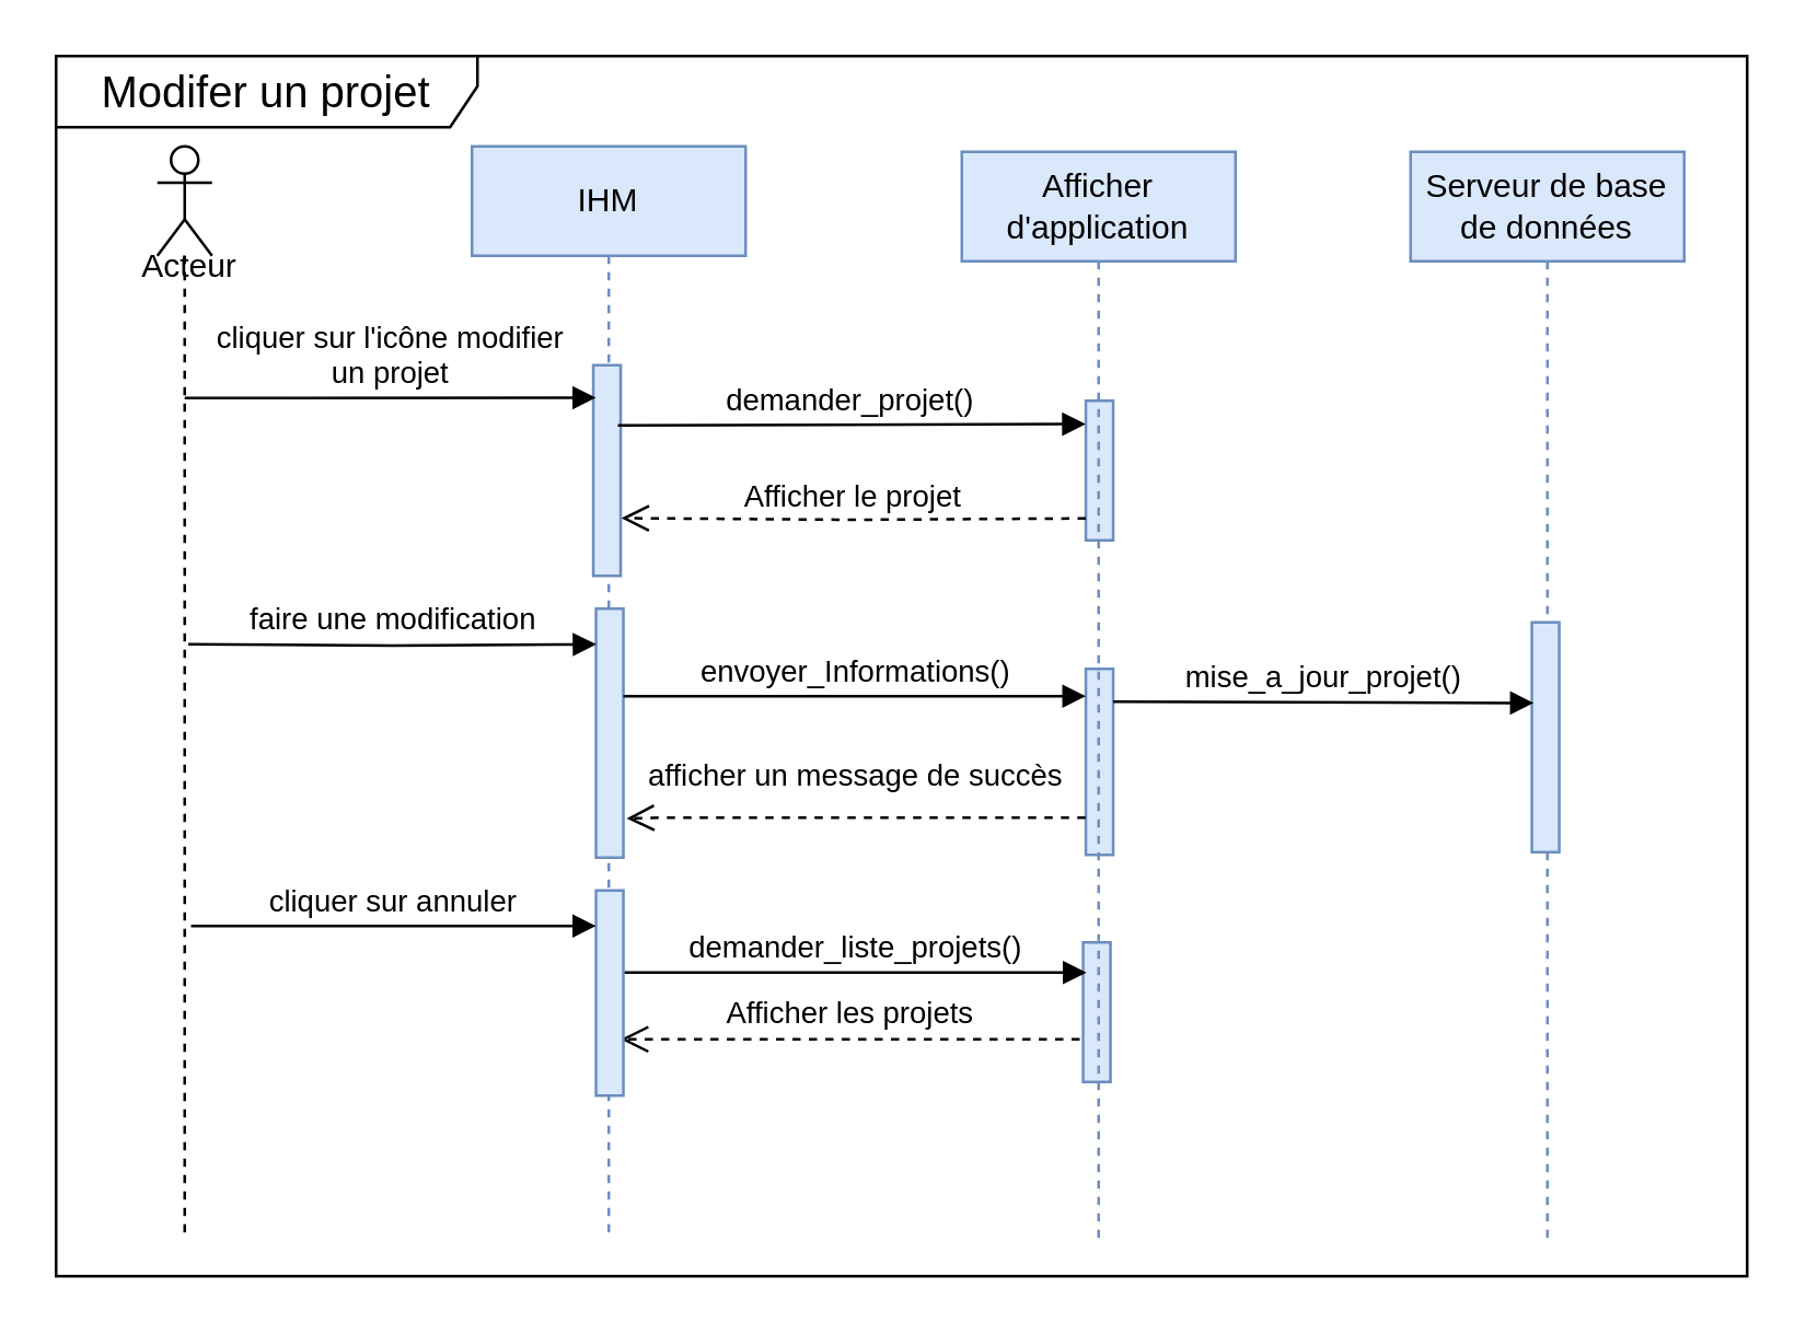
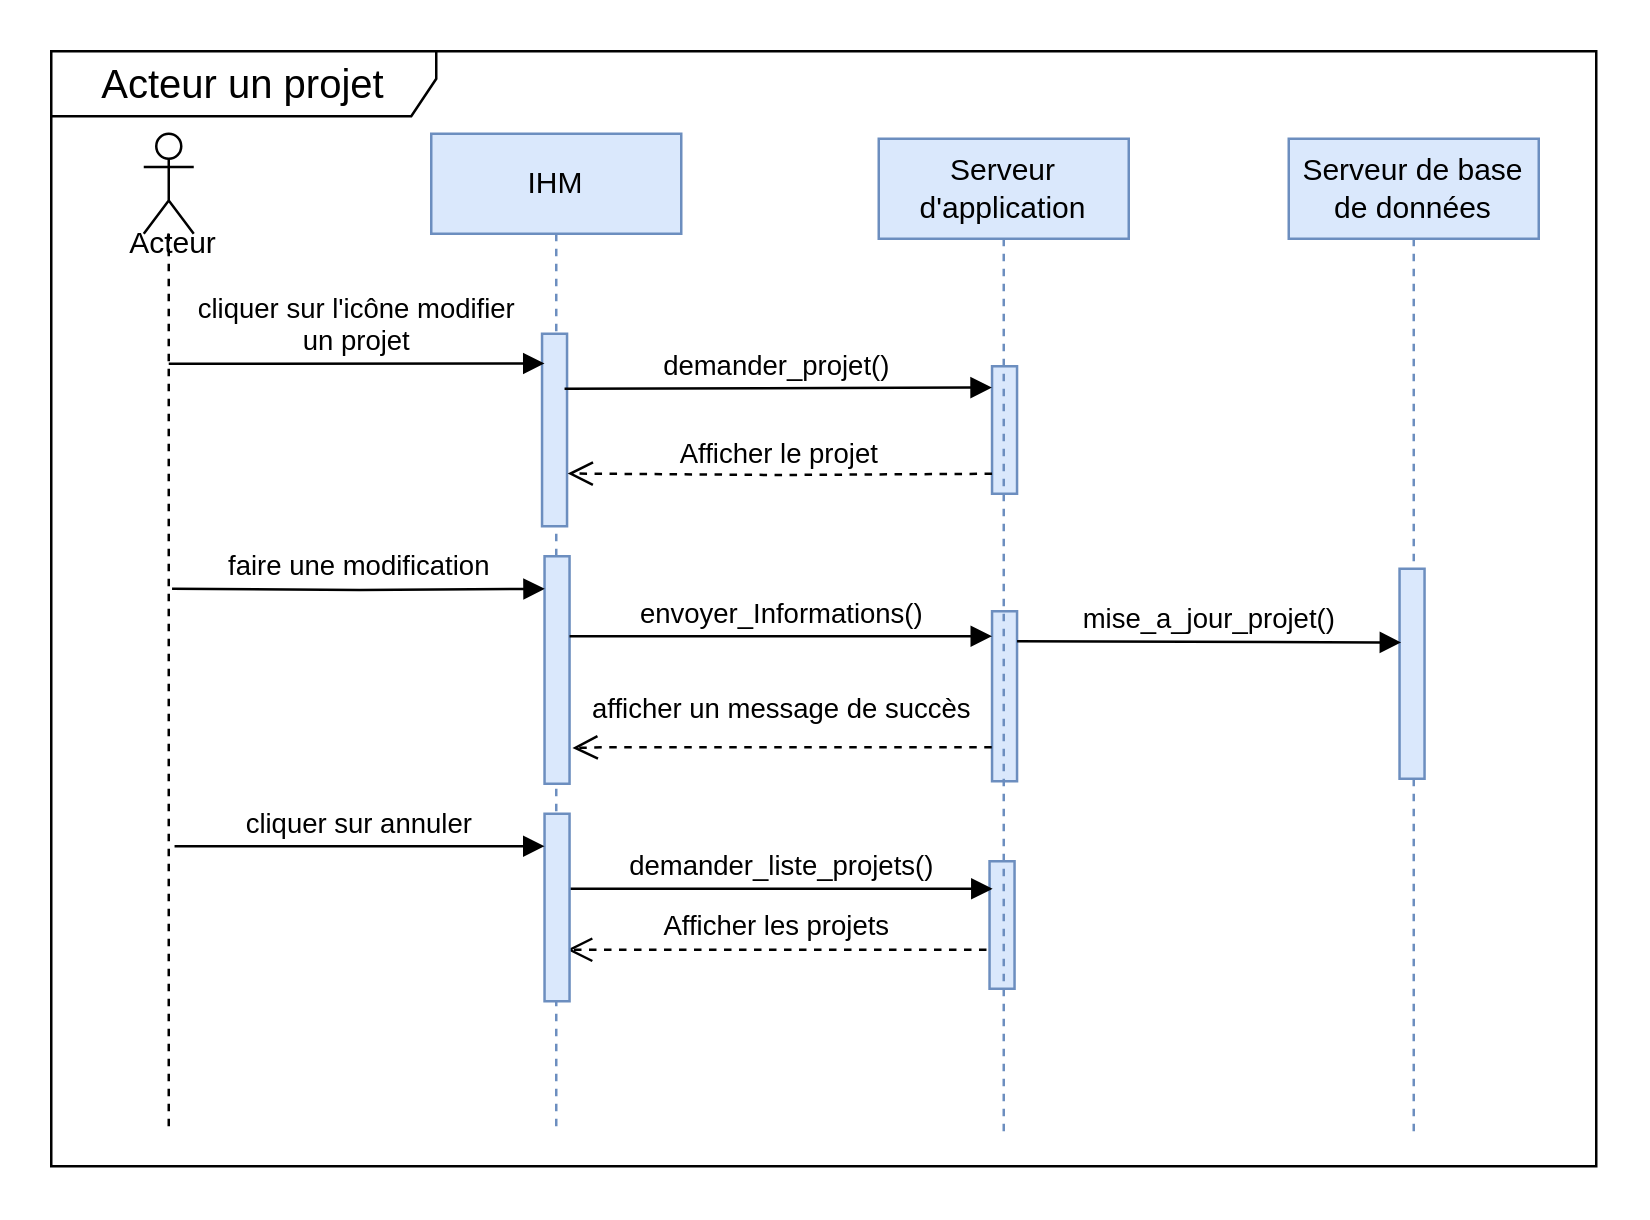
  <mxCell id="0" />
  <mxCell id="1" parent="0" />
- <mxCell id="2" value="Modifer un projet" style="shape=umlFrame;whiteSpace=wrap;html=1;fontSize=16;width=154;height=26;" parent="1" vertex="1"><mxGeometry x="20" y="20" width="618" height="446" as="geometry" /></mxCell>
+ <mxCell id="2" value="Acteur un projet" style="shape=umlFrame;whiteSpace=wrap;html=1;fontSize=16;width=154;height=26;" parent="1" vertex="1"><mxGeometry x="20" y="20" width="618" height="446" as="geometry" /></mxCell>
  <mxCell id="3" value="" style="shape=umlLifeline;participant=umlActor;perimeter=lifelinePerimeter;whiteSpace=wrap;html=1;container=1;collapsible=0;recursiveResize=0;verticalAlign=top;spacingTop=36;outlineConnect=0;" parent="1" vertex="1"><mxGeometry x="57" y="53" width="20" height="400" as="geometry" /></mxCell>
  <mxCell id="4" value="IHM" style="shape=umlLifeline;perimeter=lifelinePerimeter;whiteSpace=wrap;html=1;container=1;collapsible=0;recursiveResize=0;outlineConnect=0;fillColor=#dae8fc;strokeColor=#6c8ebf;" parent="1" vertex="1"><mxGeometry x="172" y="53" width="100" height="400" as="geometry" /></mxCell>
  <mxCell id="5" value="Serveur de base de données" style="shape=umlLifeline;perimeter=lifelinePerimeter;whiteSpace=wrap;html=1;container=1;collapsible=0;recursiveResize=0;outlineConnect=0;fillColor=#dae8fc;strokeColor=#6c8ebf;" parent="1" vertex="1"><mxGeometry x="515" y="55" width="100" height="400" as="geometry" /></mxCell>
  <mxCell id="6" value="" style="html=1;points=[];perimeter=orthogonalPerimeter;fillColor=#dae8fc;strokeColor=#6c8ebf;" parent="5" vertex="1"><mxGeometry x="-298.68" y="78" width="10" height="77" as="geometry" /></mxCell>
  <mxCell id="7" value="cliquer sur l'icône modifier &lt;br&gt;un projet" style="html=1;verticalAlign=bottom;endArrow=block;entryX=-0.001;entryY=0.167;rounded=0;edgeStyle=orthogonalEdgeStyle;entryDx=0;entryDy=0;entryPerimeter=0;" parent="5" edge="1"><mxGeometry relative="1" as="geometry"><mxPoint x="-447.998" y="90" as="sourcePoint" /><Array as="points"><mxPoint x="-415.68" y="90" /><mxPoint x="-415.68" y="90" /></Array><mxPoint x="-297.69" y="89.859" as="targetPoint" /></mxGeometry></mxCell>
  <mxCell id="8" value="" style="html=1;points=[];perimeter=orthogonalPerimeter;fillColor=#dae8fc;strokeColor=#6c8ebf;" parent="5" vertex="1"><mxGeometry x="-297.68" y="167" width="10" height="91" as="geometry" /></mxCell>
  <mxCell id="9" value="" style="html=1;points=[];perimeter=orthogonalPerimeter;fillColor=#dae8fc;strokeColor=#6c8ebf;" parent="5" vertex="1"><mxGeometry x="44.32" y="172" width="10" height="84" as="geometry" /></mxCell>
  <mxCell id="10" value="" style="html=1;points=[];perimeter=orthogonalPerimeter;fillColor=#dae8fc;strokeColor=#6c8ebf;" parent="5" vertex="1"><mxGeometry x="-118.68" y="91" width="10" height="51" as="geometry" /></mxCell>
  <mxCell id="11" value="demander_projet()" style="html=1;verticalAlign=bottom;endArrow=block;rounded=0;entryX=-0.008;entryY=0.167;entryDx=0;entryDy=0;entryPerimeter=0;edgeStyle=orthogonalEdgeStyle;" parent="5" target="10" edge="1"><mxGeometry width="80" relative="1" as="geometry"><mxPoint x="-289.68" y="100" as="sourcePoint" /><mxPoint x="-704.68" y="3" as="targetPoint" /><Array as="points"><mxPoint x="-290.68" y="100" /><mxPoint x="-204.68" y="100" /></Array></mxGeometry></mxCell>
  <mxCell id="12" value="Afficher le projet" style="html=1;verticalAlign=bottom;endArrow=open;dashed=1;endSize=8;rounded=0;edgeStyle=orthogonalEdgeStyle;entryX=1.025;entryY=0.726;entryDx=0;entryDy=0;entryPerimeter=0;" parent="5" target="6" edge="1"><mxGeometry relative="1" as="geometry"><mxPoint x="-784.68" y="31" as="targetPoint" /><mxPoint x="-118.68" y="134" as="sourcePoint" /><Array as="points" /></mxGeometry></mxCell>
  <mxCell id="13" value="" style="html=1;points=[];perimeter=orthogonalPerimeter;fillColor=#dae8fc;strokeColor=#6c8ebf;" parent="5" vertex="1"><mxGeometry x="-119.68" y="289" width="10" height="51" as="geometry" /></mxCell>
  <mxCell id="14" value="Afficher les projets" style="html=1;verticalAlign=bottom;endArrow=open;dashed=1;endSize=8;rounded=0;edgeStyle=orthogonalEdgeStyle;exitX=-0.122;exitY=0.616;exitDx=0;exitDy=0;exitPerimeter=0;" parent="5" edge="1"><mxGeometry relative="1" as="geometry"><mxPoint x="-288.68" y="324.4" as="targetPoint" /><mxPoint x="-120.9" y="324.416" as="sourcePoint" /><Array as="points"><mxPoint x="-142.68" y="324" /><mxPoint x="-142.68" y="324" /></Array></mxGeometry></mxCell>
  <mxCell id="15" value="demander_liste_projets()" style="html=1;verticalAlign=bottom;endArrow=block;rounded=0;entryX=0.045;entryY=0.339;entryDx=0;entryDy=0;entryPerimeter=0;edgeStyle=orthogonalEdgeStyle;" parent="5" edge="1"><mxGeometry width="80" relative="1" as="geometry"><mxPoint x="-287.91" y="300.002" as="sourcePoint" /><mxPoint x="-118.46" y="300.018" as="targetPoint" /><Array as="points"><mxPoint x="-219.91" y="300.78" /></Array></mxGeometry></mxCell>
  <mxCell id="16" value="" style="html=1;points=[];perimeter=orthogonalPerimeter;fillColor=#dae8fc;strokeColor=#6c8ebf;" parent="5" vertex="1"><mxGeometry x="-118.68" y="189" width="10" height="68" as="geometry" /></mxCell>
  <mxCell id="17" value="envoyer_Informations()" style="html=1;verticalAlign=bottom;endArrow=block;rounded=0;edgeStyle=orthogonalEdgeStyle;" parent="5" target="16" edge="1"><mxGeometry width="80" relative="1" as="geometry"><mxPoint x="-287.68" y="199" as="sourcePoint" /><mxPoint x="-138.68" y="200" as="targetPoint" /><Array as="points"><mxPoint x="-200.68" y="199" /><mxPoint x="-200.68" y="199" /></Array></mxGeometry></mxCell>
  <mxCell id="18" value="afficher un message de succès" style="html=1;verticalAlign=bottom;endArrow=open;dashed=1;endSize=8;rounded=0;edgeStyle=orthogonalEdgeStyle;exitX=-0.112;exitY=0.85;exitDx=0;exitDy=0;exitPerimeter=0;entryX=1.116;entryY=0.843;entryDx=0;entryDy=0;entryPerimeter=0;" parent="5" target="8" edge="1"><mxGeometry x="-0.001" y="-6" relative="1" as="geometry"><mxPoint x="-272.68" y="243" as="targetPoint" /><mxPoint x="-118.8" y="243.35" as="sourcePoint" /><Array as="points"><mxPoint x="-272.68" y="243" /></Array><mxPoint as="offset" /></mxGeometry></mxCell>
  <mxCell id="19" value="mise_a_jour_projet()" style="html=1;verticalAlign=bottom;endArrow=block;rounded=0;edgeStyle=orthogonalEdgeStyle;entryX=0.063;entryY=0.351;entryDx=0;entryDy=0;entryPerimeter=0;" parent="5" target="9" edge="1"><mxGeometry width="80" relative="1" as="geometry"><mxPoint x="-108.68" y="201" as="sourcePoint" /><mxPoint x="35.95" y="200.885" as="targetPoint" /><Array as="points" /></mxGeometry></mxCell>
  <mxCell id="20" value="faire une modification" style="html=1;verticalAlign=bottom;endArrow=block;rounded=0;edgeStyle=orthogonalEdgeStyle;entryX=0.009;entryY=0.143;entryDx=0;entryDy=0;entryPerimeter=0;" parent="5" target="8" edge="1"><mxGeometry relative="1" as="geometry"><mxPoint x="-446.68" y="180" as="sourcePoint" /><Array as="points" /><mxPoint x="-300.68" y="180" as="targetPoint" /></mxGeometry></mxCell>
  <mxCell id="21" value="" style="html=1;points=[];perimeter=orthogonalPerimeter;fillColor=#dae8fc;strokeColor=#6c8ebf;" parent="5" vertex="1"><mxGeometry x="-297.68" y="270" width="10" height="75" as="geometry" /></mxCell>
  <mxCell id="22" value="cliquer sur annuler" style="html=1;verticalAlign=bottom;endArrow=block;rounded=0;edgeStyle=orthogonalEdgeStyle;" parent="5" edge="1"><mxGeometry relative="1" as="geometry"><mxPoint x="-445.68" y="283" as="sourcePoint" /><Array as="points" /><mxPoint x="-297.68" y="283" as="targetPoint" /></mxGeometry></mxCell>
- <mxCell id="23" value="Afficher d'application" style="shape=umlLifeline;perimeter=lifelinePerimeter;whiteSpace=wrap;html=1;container=1;collapsible=0;recursiveResize=0;outlineConnect=0;fillColor=#dae8fc;strokeColor=#6c8ebf;" parent="1" vertex="1"><mxGeometry x="351" y="55" width="100" height="400" as="geometry" /></mxCell>
+ <mxCell id="23" value="Serveur d'application" style="shape=umlLifeline;perimeter=lifelinePerimeter;whiteSpace=wrap;html=1;container=1;collapsible=0;recursiveResize=0;outlineConnect=0;fillColor=#dae8fc;strokeColor=#6c8ebf;" parent="1" vertex="1"><mxGeometry x="351" y="55" width="100" height="400" as="geometry" /></mxCell>
  <mxCell id="24" value="Acteur" style="text;html=1;strokeColor=none;fillColor=none;align=center;verticalAlign=middle;whiteSpace=wrap;rounded=0;" vertex="1" parent="1"><mxGeometry x="39" y="82" width="60" height="30" as="geometry" /></mxCell>
